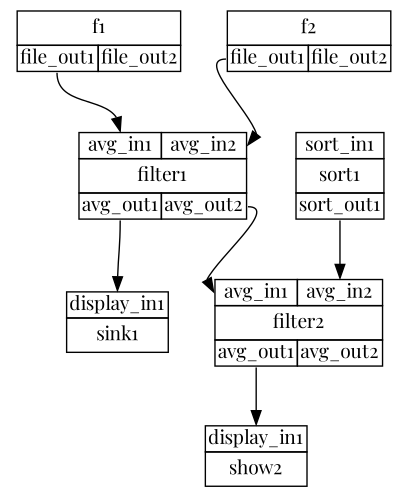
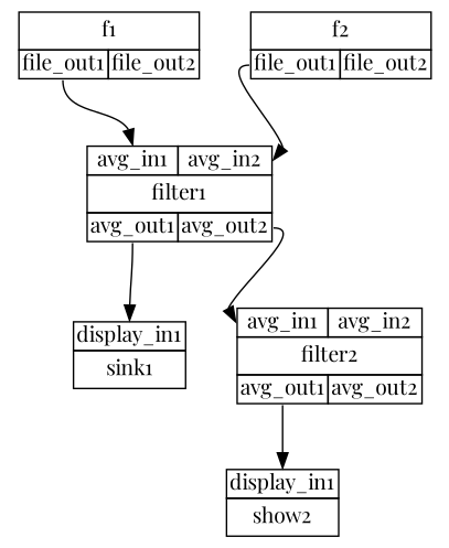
  digraph {
    fontname="Playfair Display"
    rankdir=TB
    node [fontname="Playfair Display" shape=plaintext]
    edge [arrowhead=normal color=black fontname="Playfair Display" fontsize=10 headport=avg_in1 labelangle=45 labeldistance=2.0 labelfontcolor=black tailport=file_out1]
    n1 [label=<<TABLE BORDER="0" CELLBORDER="0" CELLSPACING="0" CELLPADDING="0"> 	<TR> 		<TD BORDER="1" CELLPADDING="4" COLOR="black">f1</TD> 	</TR> 	<TR> 		<TD BORDER="0"> 			<TABLE BORDER="0" CELLBORDER="0" CELLSPACING="0" CELLPADDING="0"> 				<TR> 				<TD PORT="file_out1" BORDER="1" CELLPADDING="1">file_out1</TD> 				<TD PORT="file_out2" BORDER="1" CELLPADDING="1">file_out2</TD> 				</TR> 			</TABLE> 		</TD> 	</TR> </TABLE>>]
    n2 [label=<<TABLE BORDER="0" CELLBORDER="0" CELLSPACING="0" CELLPADDING="0"> 	<TR> 		<TD BORDER="0"> 			<TABLE BORDER="0" CELLBORDER="0" CELLSPACING="0" CELLPADDING="0"> 				<TR> 				<TD PORT="avg_in1" BORDER="1" CELLPADDING="1">avg_in1</TD> 				<TD PORT="avg_in2" BORDER="1" CELLPADDING="1">avg_in2</TD> 				</TR> 			</TABLE> 		</TD> 	</TR> 	<TR> 		<TD BORDER="1" CELLPADDING="4" COLOR="black">filter1</TD> 	</TR> 	<TR> 		<TD BORDER="0"> 			<TABLE BORDER="0" CELLBORDER="0" CELLSPACING="0" CELLPADDING="0"> 				<TR> 				<TD PORT="avg_out1" BORDER="1" CELLPADDING="1">avg_out1</TD> 				<TD PORT="avg_out2" BORDER="1" CELLPADDING="1">avg_out2</TD> 				</TR> 			</TABLE> 		</TD> 	</TR> </TABLE>>]
    n3 [label=<<TABLE BORDER="0" CELLBORDER="0" CELLSPACING="0" CELLPADDING="0"> 	<TR> 		<TD BORDER="0"> 			<TABLE BORDER="0" CELLBORDER="0" CELLSPACING="0" CELLPADDING="0"> 				<TR> 				<TD PORT="avg_in1" BORDER="1" CELLPADDING="1">avg_in1</TD> 				<TD PORT="avg_in2" BORDER="1" CELLPADDING="1">avg_in2</TD> 				</TR> 			</TABLE> 		</TD> 	</TR> 	<TR> 		<TD BORDER="1" CELLPADDING="4" COLOR="black">filter2</TD> 	</TR> 	<TR> 		<TD BORDER="0"> 			<TABLE BORDER="0" CELLBORDER="0" CELLSPACING="0" CELLPADDING="0"> 				<TR> 				<TD PORT="avg_out1" BORDER="1" CELLPADDING="1">avg_out1</TD> 				<TD PORT="avg_out2" BORDER="1" CELLPADDING="1">avg_out2</TD> 				</TR> 			</TABLE> 		</TD> 	</TR> </TABLE>>]
    n4 [label=<<TABLE BORDER="0" CELLBORDER="0" CELLSPACING="0" CELLPADDING="0"> 	<TR> 		<TD BORDER="0"> 			<TABLE BORDER="0" CELLBORDER="0" CELLSPACING="0" CELLPADDING="0"> 				<TR> 				<TD PORT="display_in1" BORDER="1" CELLPADDING="1">display_in1</TD> 				</TR> 			</TABLE> 		</TD> 	</TR> 	<TR> 		<TD BORDER="1" CELLPADDING="4" COLOR="black">sink1</TD> 	</TR> </TABLE>>]
    n5 [label=<<TABLE BORDER="0" CELLBORDER="0" CELLSPACING="0" CELLPADDING="0"> 	<TR> 		<TD BORDER="1" CELLPADDING="4" COLOR="black">f2</TD> 	</TR> 	<TR> 		<TD BORDER="0"> 			<TABLE BORDER="0" CELLBORDER="0" CELLSPACING="0" CELLPADDING="0"> 				<TR> 				<TD PORT="file_out1" BORDER="1" CELLPADDING="1">file_out1</TD> 				<TD PORT="file_out2" BORDER="1" CELLPADDING="1">file_out2</TD> 				</TR> 			</TABLE> 		</TD> 	</TR> </TABLE>>]
-   n6 [label=<<TABLE BORDER="0" CELLBORDER="0" CELLSPACING="0" CELLPADDING="0"> 	<TR> 		<TD BORDER="0"> 			<TABLE BORDER="0" CELLBORDER="0" CELLSPACING="0" CELLPADDING="0"> 				<TR> 				<TD PORT="sort_in1" BORDER="1" CELLPADDING="1">sort_in1</TD> 				</TR> 			</TABLE> 		</TD> 	</TR> 	<TR> 		<TD BORDER="1" CELLPADDING="4" COLOR="black">sort1</TD> 	</TR> 	<TR> 		<TD BORDER="0"> 			<TABLE BORDER="0" CELLBORDER="0" CELLSPACING="0" CELLPADDING="0"> 				<TR> 				<TD PORT="sort_out1" BORDER="1" CELLPADDING="1">sort_out1</TD> 				</TR> 			</TABLE> 		</TD> 	</TR> </TABLE>>]
    n7 [label=<<TABLE BORDER="0" CELLBORDER="0" CELLSPACING="0" CELLPADDING="0"> 	<TR> 		<TD BORDER="0"> 			<TABLE BORDER="0" CELLBORDER="0" CELLSPACING="0" CELLPADDING="0"> 				<TR> 				<TD PORT="display_in1" BORDER="1" CELLPADDING="1">display_in1</TD> 				</TR> 			</TABLE> 		</TD> 	</TR> 	<TR> 		<TD BORDER="1" CELLPADDING="4" COLOR="black">show2</TD> 	</TR> </TABLE>>]
    n1 -> n2
    n2 -> n3 [tailport=avg_out2]
    n2 -> n4 [headport=display_in1 tailport=avg_out1]
    n3 -> n7 [headport=display_in1 tailport=avg_out1]
    n5 -> n2 [headport=avg_in2]
-   n6 -> n3 [headport=avg_in2 tailport=sort_out1]
  }
